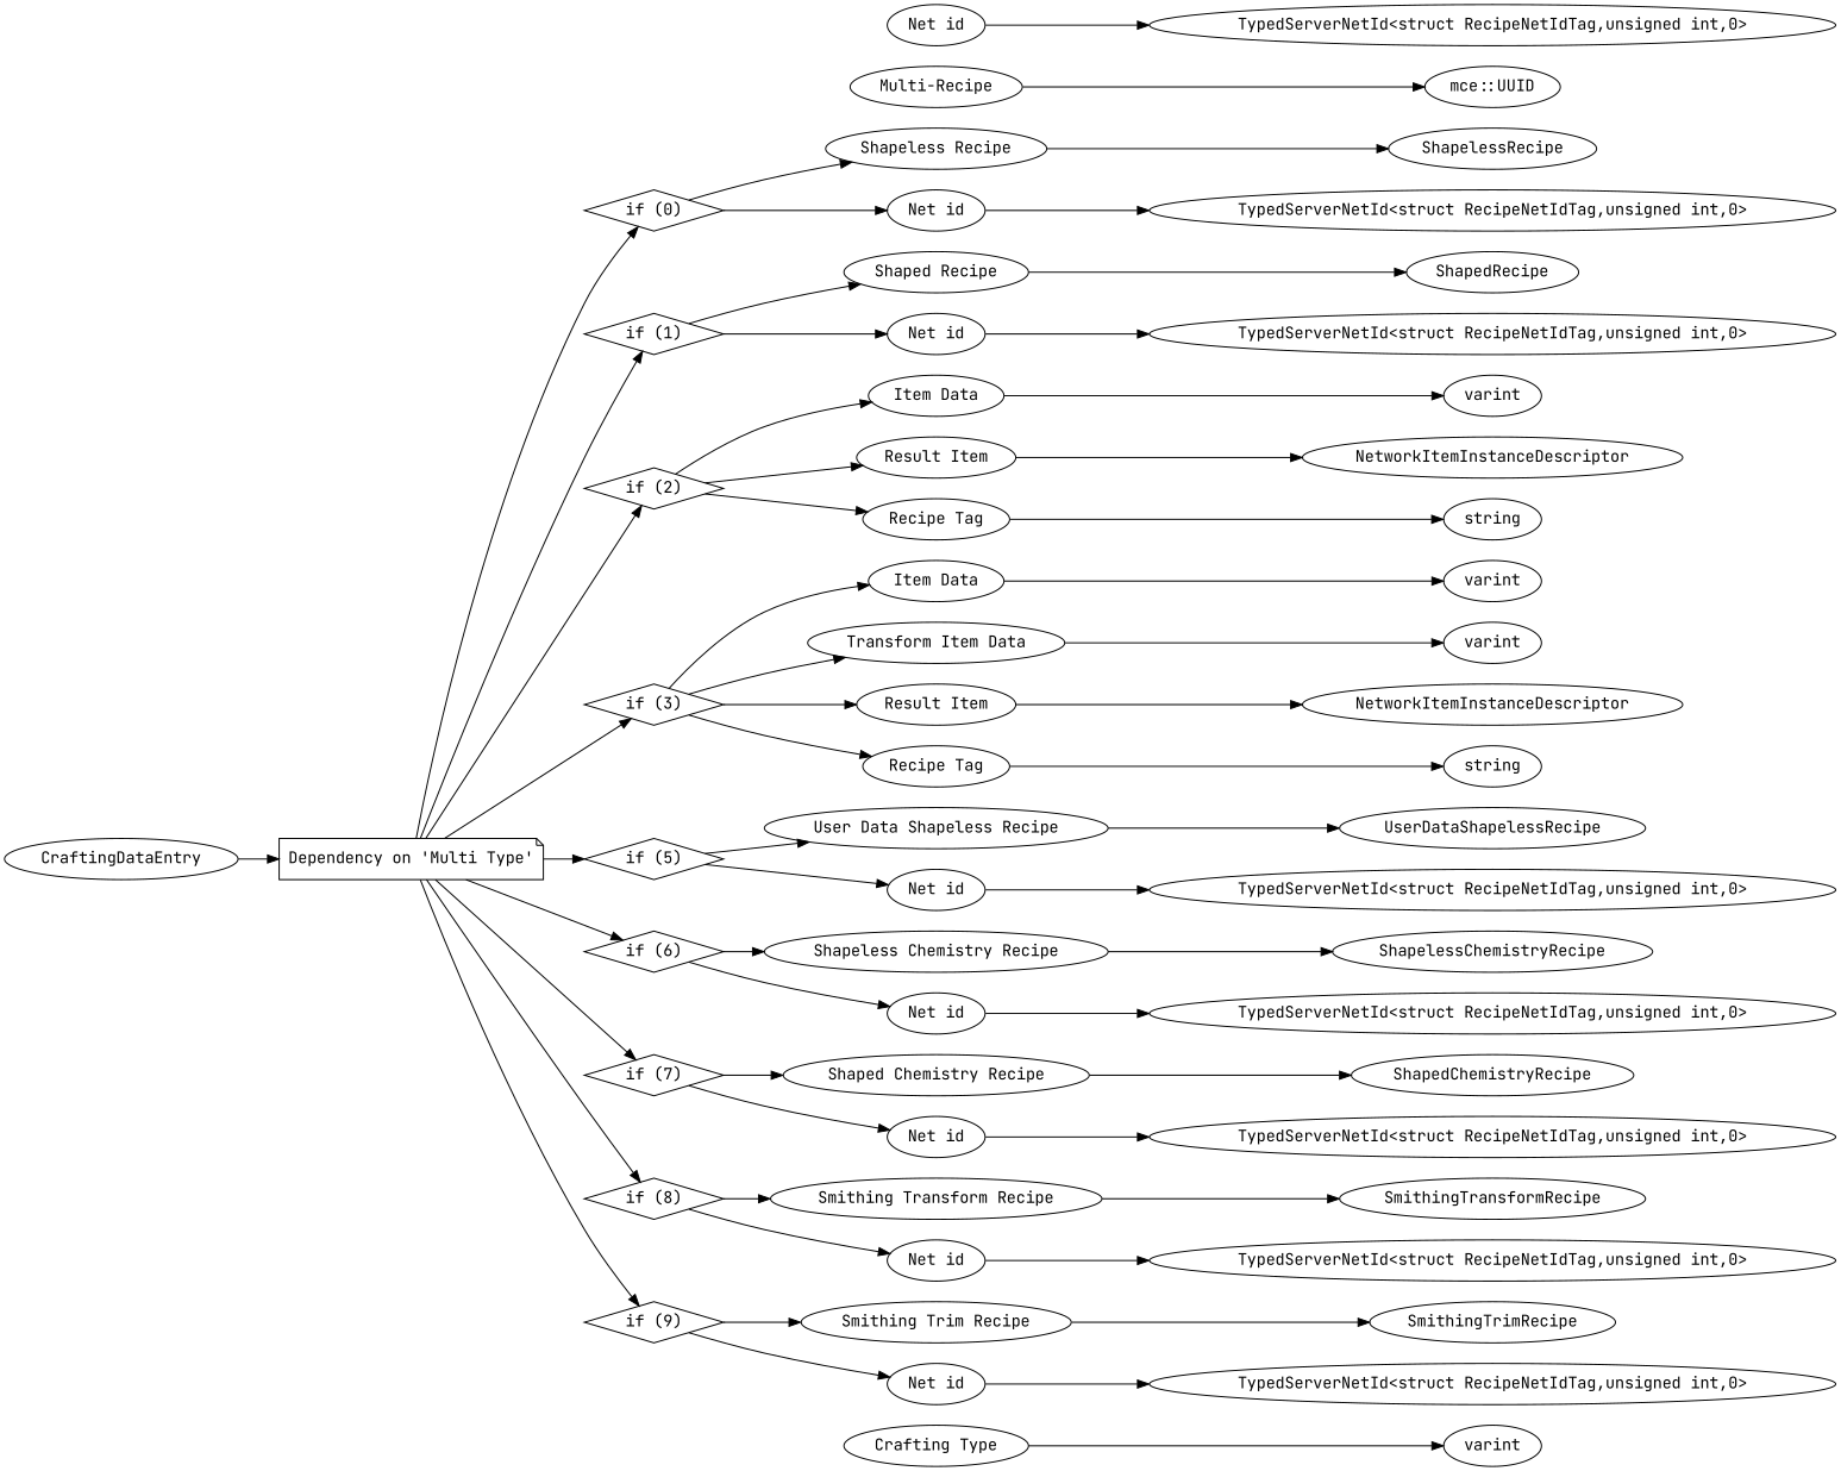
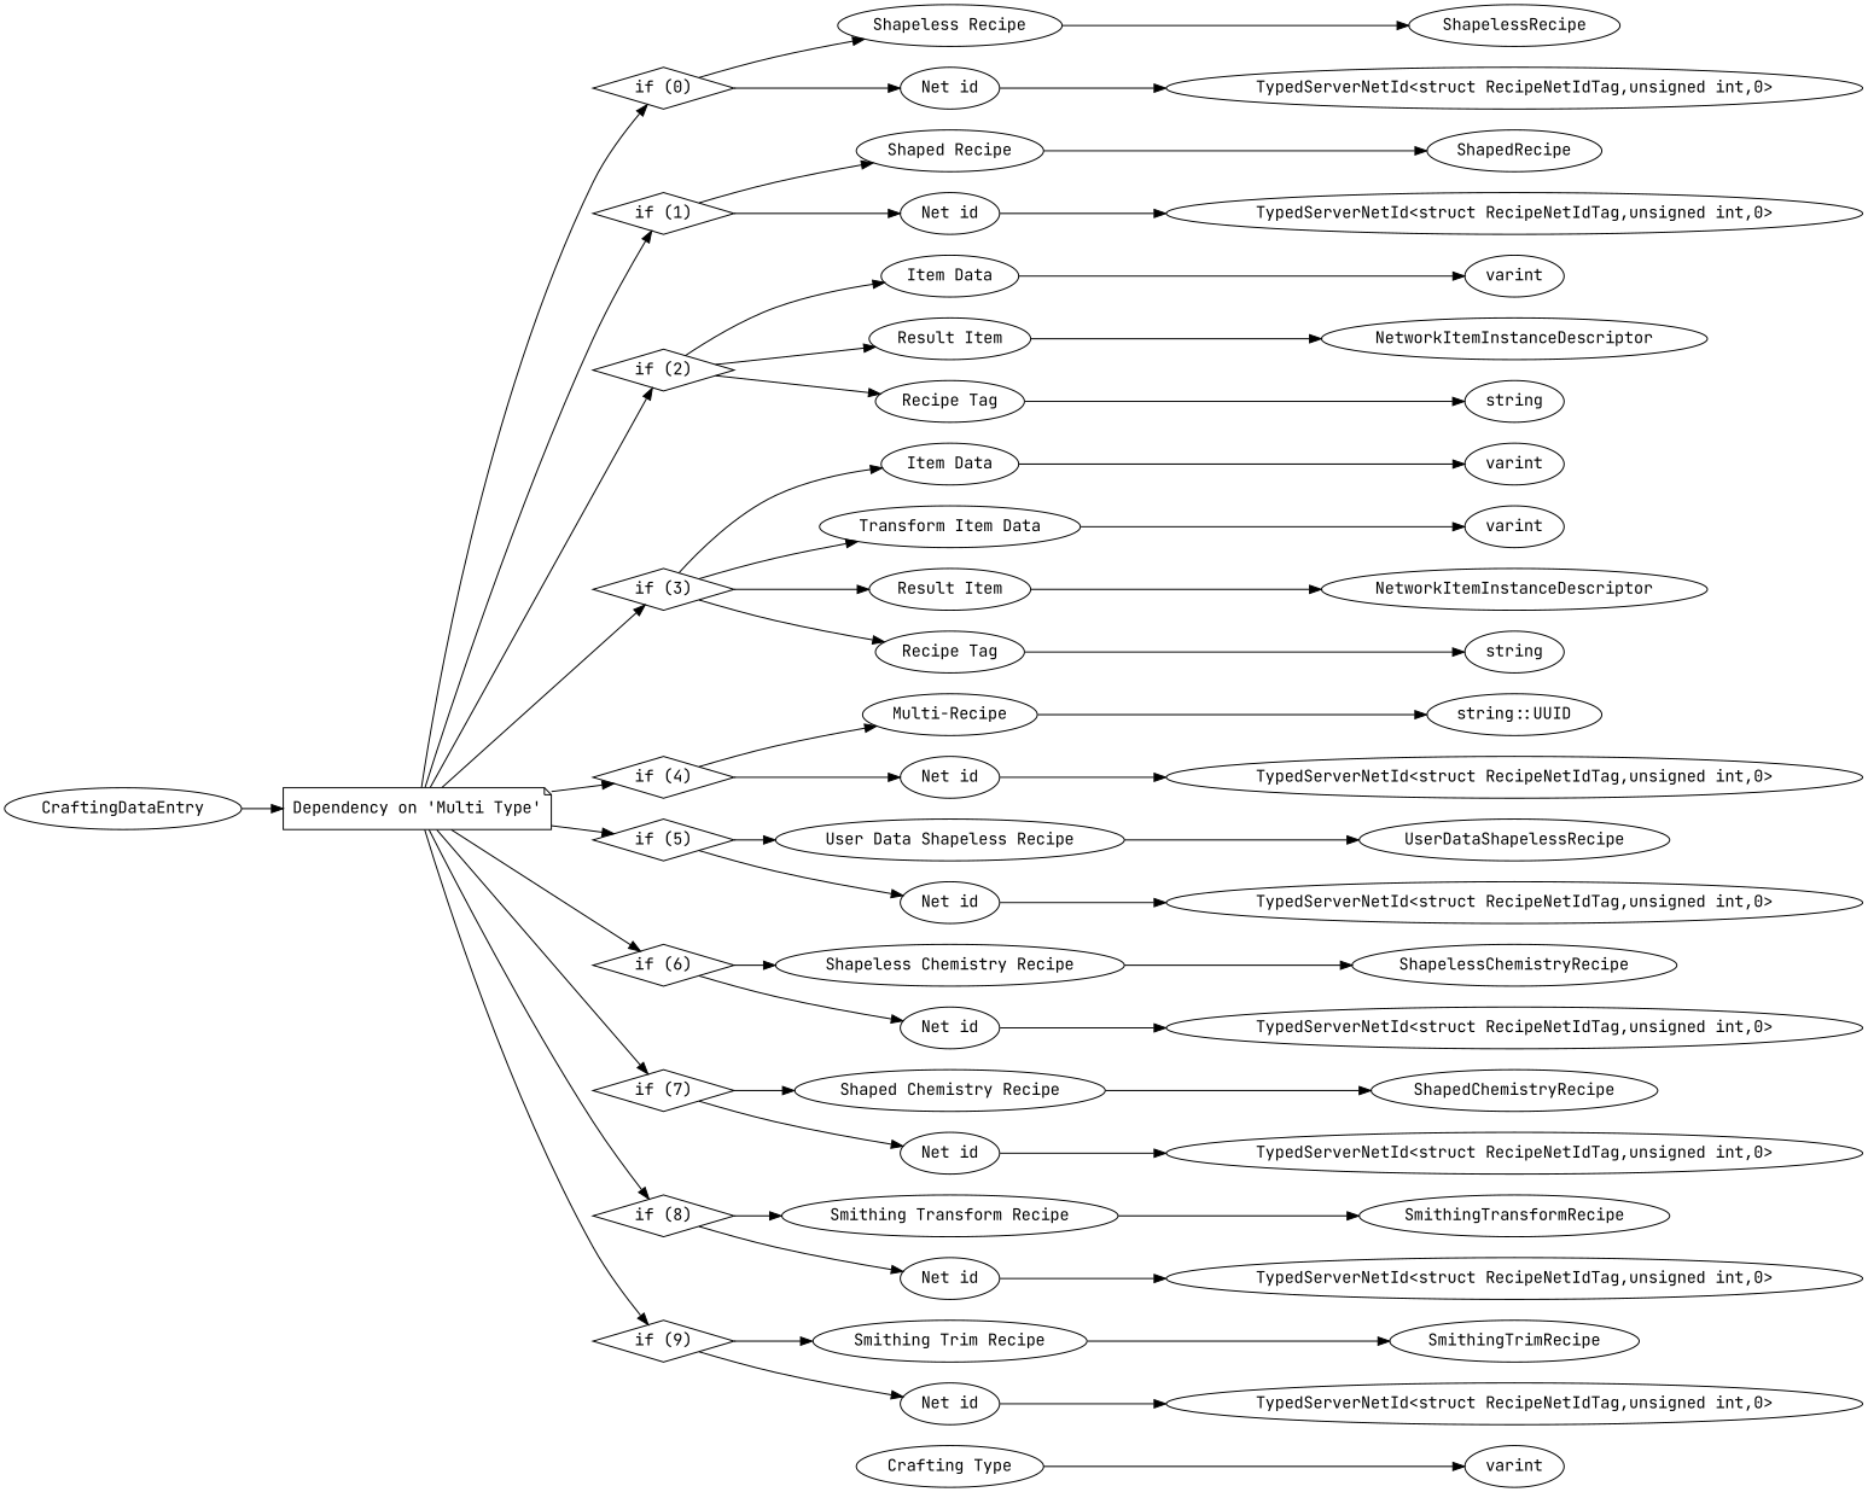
  digraph {
    fontname="JetBrains Mono"
    rankdir=LR
    node [fontname="JetBrains Mono"]
    edge [fontname="JetBrains Mono"]
    n1 [label=varint]
    n2 [label=ShapelessRecipe]
    n3 [label="TypedServerNetId<struct RecipeNetIdTag,unsigned int,0>"]
    n4 [label=ShapedRecipe]
    n5 [label="TypedServerNetId<struct RecipeNetIdTag,unsigned int,0>"]
    n6 [label=varint]
    n7 [label=NetworkItemInstanceDescriptor]
    n8 [label=string]
    n9 [label=varint]
    n10 [label=varint]
    n11 [label=NetworkItemInstanceDescriptor]
    n12 [label=string]
-   n13 [label="mce::UUID"]
+   n13 [label="string::UUID"]
    n14 [label="TypedServerNetId<struct RecipeNetIdTag,unsigned int,0>"]
    n15 [label=UserDataShapelessRecipe]
    n16 [label="TypedServerNetId<struct RecipeNetIdTag,unsigned int,0>"]
    n17 [label=ShapelessChemistryRecipe]
    n18 [label="TypedServerNetId<struct RecipeNetIdTag,unsigned int,0>"]
    n19 [label=ShapedChemistryRecipe]
    n20 [label="TypedServerNetId<struct RecipeNetIdTag,unsigned int,0>"]
    n21 [label=SmithingTransformRecipe]
    n22 [label="TypedServerNetId<struct RecipeNetIdTag,unsigned int,0>"]
    n23 [label=SmithingTrimRecipe]
    n24 [label="TypedServerNetId<struct RecipeNetIdTag,unsigned int,0>"]
    n25 [label=CraftingDataEntry]
    n26 [label="Dependency on 'Multi Type'" shape=note]
    n27 [label="Crafting Type"]
    n28 [label="if (0)" shape=diamond]
    n29 [label="if (1)" shape=diamond]
    n30 [label="if (2)" shape=diamond]
    n31 [label="if (3)" shape=diamond]
+   n32 [label="if (4)" shape=diamond]
    n33 [label="if (5)" shape=diamond]
    n34 [label="if (6)" shape=diamond]
    n35 [label="if (7)" shape=diamond]
    n36 [label="if (8)" shape=diamond]
    n37 [label="if (9)" shape=diamond]
    n38 [label="Shapeless Recipe"]
    n39 [label="Net id"]
    n40 [label="Shaped Recipe"]
    n41 [label="Net id"]
    n42 [label="Item Data"]
    n43 [label="Result Item"]
    n44 [label="Recipe Tag"]
    n45 [label="Item Data"]
    n46 [label="Transform Item Data"]
    n47 [label="Result Item"]
    n48 [label="Recipe Tag"]
    n49 [label="Multi-Recipe"]
    n50 [label="Net id"]
    n51 [label="User Data Shapeless Recipe"]
    n52 [label="Net id"]
    n53 [label="Shapeless Chemistry Recipe"]
    n54 [label="Net id"]
    n55 [label="Shaped Chemistry Recipe"]
    n56 [label="Net id"]
    n57 [label="Smithing Transform Recipe"]
    n58 [label="Net id"]
    n59 [label="Smithing Trim Recipe"]
    n60 [label="Net id"]
    subgraph sub_1 {
      rank=max
      n1
      n2
      n3
      n4
      n5
      n6
      n7
      n8
      n9
      n10
      n11
      n12
      n13
      n14
      n15
      n16
      n17
      n18
      n19
      n20
      n21
      n22
      n23
      n24
    }
    n25 -> n26
    n26 -> n28
    n26 -> n29
    n26 -> n30
    n26 -> n31
+   n26 -> n32
    n26 -> n33
    n26 -> n34
    n26 -> n35
    n26 -> n36
    n26 -> n37
    n27 -> n1
    n28 -> n38
    n28 -> n39
    n29 -> n40
    n29 -> n41
    n30 -> n42
    n30 -> n43
    n30 -> n44
    n31 -> n45
    n31 -> n46
    n31 -> n47
    n31 -> n48
+   n32 -> n49
+   n32 -> n50
    n33 -> n51
    n33 -> n52
    n34 -> n53
    n34 -> n54
    n35 -> n55
    n35 -> n56
    n36 -> n57
    n36 -> n58
    n37 -> n59
    n37 -> n60
    n38 -> n2
    n39 -> n3
    n40 -> n4
    n41 -> n5
    n42 -> n6
    n43 -> n7
    n44 -> n8
    n45 -> n9
    n46 -> n10
    n47 -> n11
    n48 -> n12
    n49 -> n13
    n50 -> n14
    n51 -> n15
    n52 -> n16
    n53 -> n17
    n54 -> n18
    n55 -> n19
    n56 -> n20
    n57 -> n21
    n58 -> n22
    n59 -> n23
    n60 -> n24
  }
